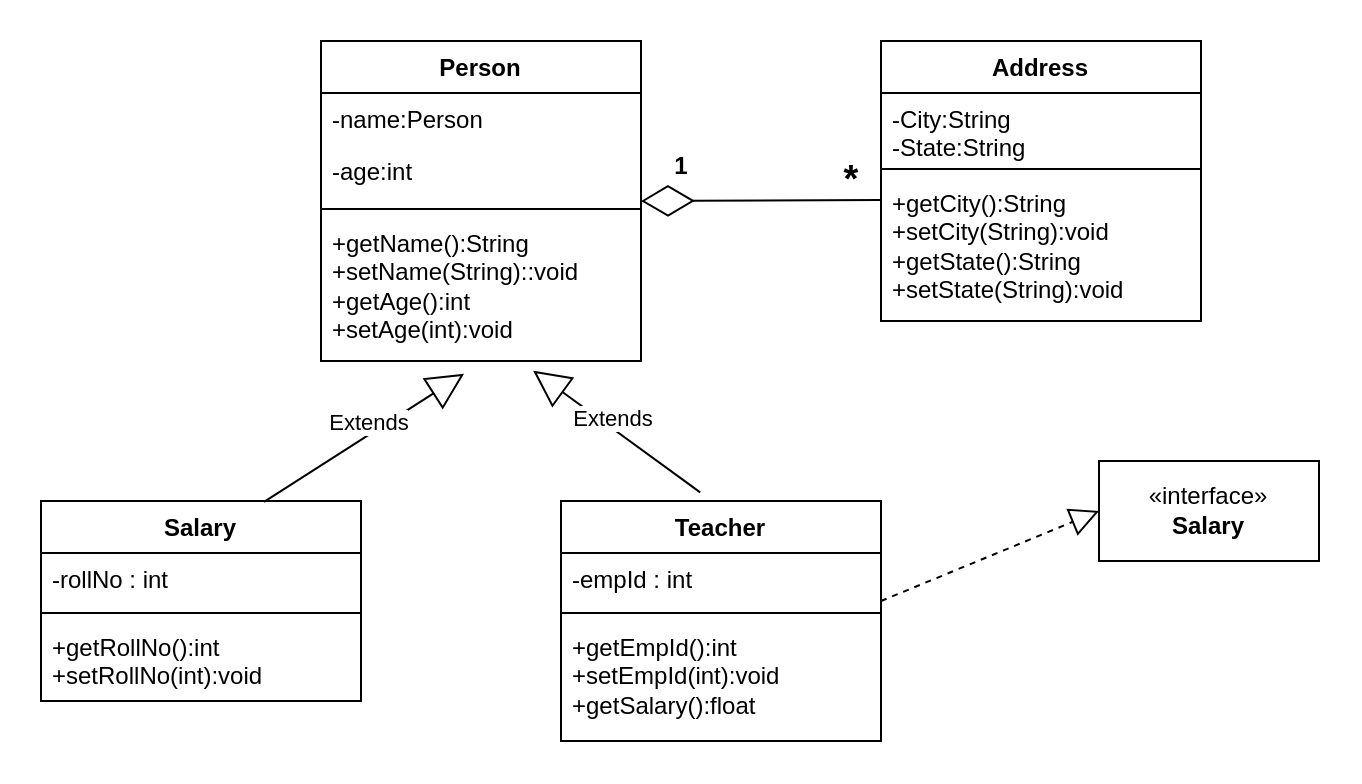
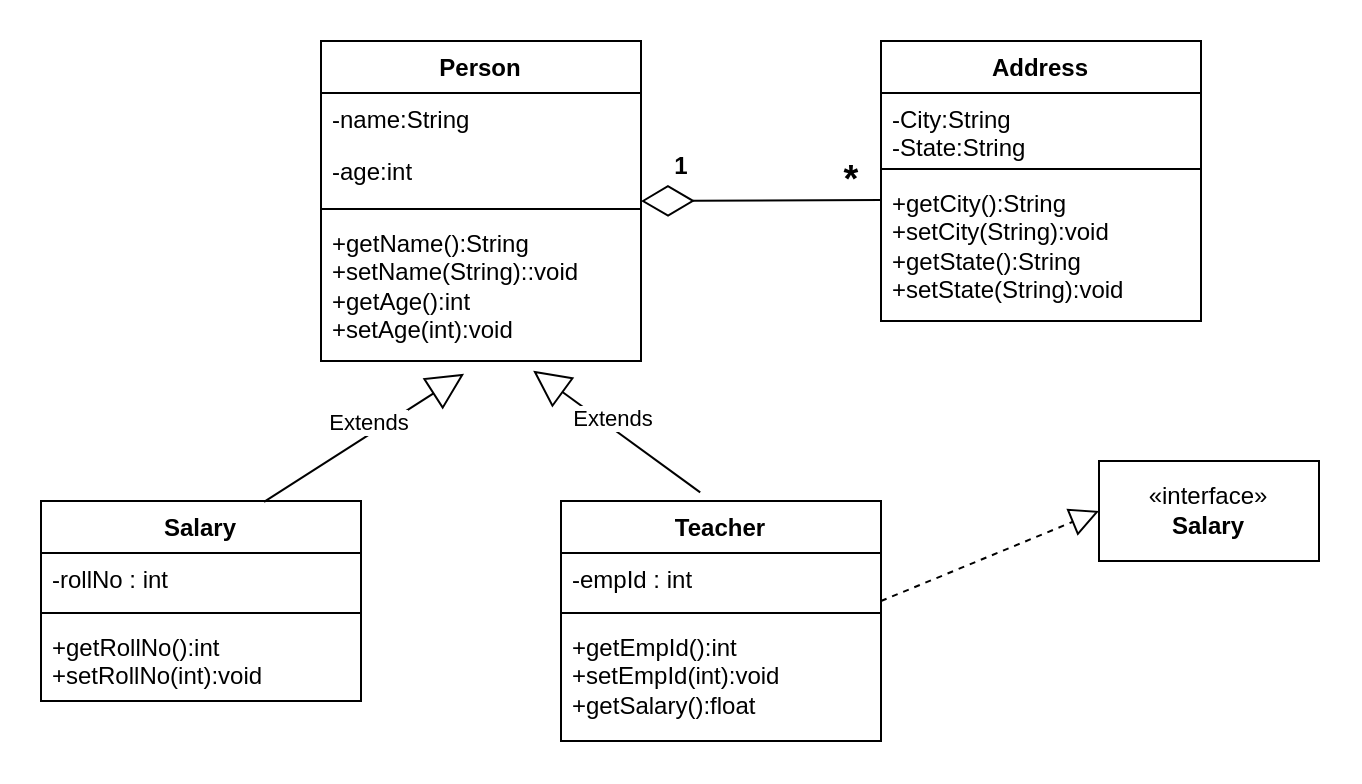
  <mxCell id="0" />
  <mxCell id="1" parent="0" />
  <mxCell id="2" value="Person" style="swimlane;fontStyle=1;align=center;verticalAlign=top;childLayout=stackLayout;horizontal=1;startSize=26;horizontalStack=0;resizeParent=1;resizeParentMax=0;resizeLast=0;collapsible=1;marginBottom=0;whiteSpace=wrap;html=1;" vertex="1" parent="1"><mxGeometry x="160" y="20" width="160" height="160" as="geometry" /></mxCell>
- <mxCell id="3" value="-name:Person" style="text;strokeColor=none;fillColor=none;align=left;verticalAlign=top;spacingLeft=4;spacingRight=4;overflow=hidden;rotatable=0;points=[[0,0.5],[1,0.5]];portConstraint=eastwest;whiteSpace=wrap;html=1;" vertex="1" parent="2"><mxGeometry y="26" width="160" height="26" as="geometry" /></mxCell>
+ <mxCell id="3" value="-name:String" style="text;strokeColor=none;fillColor=none;align=left;verticalAlign=top;spacingLeft=4;spacingRight=4;overflow=hidden;rotatable=0;points=[[0,0.5],[1,0.5]];portConstraint=eastwest;whiteSpace=wrap;html=1;" vertex="1" parent="2"><mxGeometry y="26" width="160" height="26" as="geometry" /></mxCell>
  <mxCell id="4" value="-age:int" style="text;strokeColor=none;fillColor=none;align=left;verticalAlign=top;spacingLeft=4;spacingRight=4;overflow=hidden;rotatable=0;points=[[0,0.5],[1,0.5]];portConstraint=eastwest;whiteSpace=wrap;html=1;" vertex="1" parent="2"><mxGeometry y="52" width="160" height="28" as="geometry" /></mxCell>
  <mxCell id="5" value="" style="line;strokeWidth=1;fillColor=none;align=left;verticalAlign=middle;spacingTop=-1;spacingLeft=3;spacingRight=3;rotatable=0;labelPosition=right;points=[];portConstraint=eastwest;strokeColor=inherit;" vertex="1" parent="2"><mxGeometry y="80" width="160" height="8" as="geometry" /></mxCell>
  <mxCell id="6" value="+getName():String&lt;br&gt;+setName(String)::void&lt;br&gt;+getAge():int&lt;br&gt;+setAge(int):void" style="text;strokeColor=none;fillColor=none;align=left;verticalAlign=top;spacingLeft=4;spacingRight=4;overflow=hidden;rotatable=0;points=[[0,0.5],[1,0.5]];portConstraint=eastwest;whiteSpace=wrap;html=1;" vertex="1" parent="2"><mxGeometry y="88" width="160" height="72" as="geometry" /></mxCell>
  <mxCell id="7" value="Salary" style="swimlane;fontStyle=1;align=center;verticalAlign=top;childLayout=stackLayout;horizontal=1;startSize=26;horizontalStack=0;resizeParent=1;resizeParentMax=0;resizeLast=0;collapsible=1;marginBottom=0;whiteSpace=wrap;html=1;" vertex="1" parent="1"><mxGeometry x="20" y="250" width="160" height="100" as="geometry" /></mxCell>
  <mxCell id="8" value="-rollNo : int" style="text;strokeColor=none;fillColor=none;align=left;verticalAlign=top;spacingLeft=4;spacingRight=4;overflow=hidden;rotatable=0;points=[[0,0.5],[1,0.5]];portConstraint=eastwest;whiteSpace=wrap;html=1;" vertex="1" parent="7"><mxGeometry y="26" width="160" height="26" as="geometry" /></mxCell>
  <mxCell id="9" value="" style="line;strokeWidth=1;fillColor=none;align=left;verticalAlign=middle;spacingTop=-1;spacingLeft=3;spacingRight=3;rotatable=0;labelPosition=right;points=[];portConstraint=eastwest;strokeColor=inherit;" vertex="1" parent="7"><mxGeometry y="52" width="160" height="8" as="geometry" /></mxCell>
  <mxCell id="10" value="+getRollNo():int&lt;br&gt;+setRollNo(int):void" style="text;strokeColor=none;fillColor=none;align=left;verticalAlign=top;spacingLeft=4;spacingRight=4;overflow=hidden;rotatable=0;points=[[0,0.5],[1,0.5]];portConstraint=eastwest;whiteSpace=wrap;html=1;" vertex="1" parent="7"><mxGeometry y="60" width="160" height="40" as="geometry" /></mxCell>
  <mxCell id="11" value="Teacher" style="swimlane;fontStyle=1;align=center;verticalAlign=top;childLayout=stackLayout;horizontal=1;startSize=26;horizontalStack=0;resizeParent=1;resizeParentMax=0;resizeLast=0;collapsible=1;marginBottom=0;whiteSpace=wrap;html=1;" vertex="1" parent="1"><mxGeometry x="280" y="250" width="160" height="120" as="geometry" /></mxCell>
  <mxCell id="12" value="-empId : int" style="text;strokeColor=none;fillColor=none;align=left;verticalAlign=top;spacingLeft=4;spacingRight=4;overflow=hidden;rotatable=0;points=[[0,0.5],[1,0.5]];portConstraint=eastwest;whiteSpace=wrap;html=1;" vertex="1" parent="11"><mxGeometry y="26" width="160" height="26" as="geometry" /></mxCell>
  <mxCell id="13" value="" style="line;strokeWidth=1;fillColor=none;align=left;verticalAlign=middle;spacingTop=-1;spacingLeft=3;spacingRight=3;rotatable=0;labelPosition=right;points=[];portConstraint=eastwest;strokeColor=inherit;" vertex="1" parent="11"><mxGeometry y="52" width="160" height="8" as="geometry" /></mxCell>
  <mxCell id="14" value="+getEmpId():int&lt;br&gt;+setEmpId(int):void&lt;br&gt;+getSalary():float" style="text;strokeColor=none;fillColor=none;align=left;verticalAlign=top;spacingLeft=4;spacingRight=4;overflow=hidden;rotatable=0;points=[[0,0.5],[1,0.5]];portConstraint=eastwest;whiteSpace=wrap;html=1;" vertex="1" parent="11"><mxGeometry y="60" width="160" height="60" as="geometry" /></mxCell>
  <mxCell id="15" value="Extends" style="endArrow=block;endSize=16;endFill=0;html=1;rounded=0;entryX=0.447;entryY=1.089;entryDx=0;entryDy=0;entryPerimeter=0;exitX=0.697;exitY=0.004;exitDx=0;exitDy=0;exitPerimeter=0;" edge="1" parent="1" source="7" target="6"><mxGeometry x="0.113" y="5" width="160" relative="1" as="geometry"><mxPoint x="160" y="230" as="sourcePoint" /><mxPoint x="320" y="230" as="targetPoint" /><mxPoint as="offset" /></mxGeometry></mxCell>
  <mxCell id="16" value="Extends" style="endArrow=block;endSize=16;endFill=0;html=1;rounded=0;entryX=0.663;entryY=1.067;entryDx=0;entryDy=0;entryPerimeter=0;exitX=0.435;exitY=-0.036;exitDx=0;exitDy=0;exitPerimeter=0;" edge="1" parent="1" source="11" target="6"><mxGeometry x="0.095" y="-4" width="160" relative="1" as="geometry"><mxPoint x="160" y="230" as="sourcePoint" /><mxPoint x="320" y="230" as="targetPoint" /><mxPoint as="offset" /></mxGeometry></mxCell>
  <mxCell id="17" value="Address" style="swimlane;fontStyle=1;align=center;verticalAlign=top;childLayout=stackLayout;horizontal=1;startSize=26;horizontalStack=0;resizeParent=1;resizeParentMax=0;resizeLast=0;collapsible=1;marginBottom=0;whiteSpace=wrap;html=1;" vertex="1" parent="1"><mxGeometry x="440" y="20" width="160" height="140" as="geometry" /></mxCell>
  <mxCell id="18" value="-City:String&lt;br&gt;-State:String" style="text;strokeColor=none;fillColor=none;align=left;verticalAlign=top;spacingLeft=4;spacingRight=4;overflow=hidden;rotatable=0;points=[[0,0.5],[1,0.5]];portConstraint=eastwest;whiteSpace=wrap;html=1;" vertex="1" parent="17"><mxGeometry y="26" width="160" height="34" as="geometry" /></mxCell>
  <mxCell id="19" value="" style="line;strokeWidth=1;fillColor=none;align=left;verticalAlign=middle;spacingTop=-1;spacingLeft=3;spacingRight=3;rotatable=0;labelPosition=right;points=[];portConstraint=eastwest;strokeColor=inherit;" vertex="1" parent="17"><mxGeometry y="60" width="160" height="8" as="geometry" /></mxCell>
  <mxCell id="20" value="+getCity():String&lt;br&gt;+setCity(String):void&lt;br&gt;+getState():String&lt;br&gt;+setState(String):void" style="text;strokeColor=none;fillColor=none;align=left;verticalAlign=top;spacingLeft=4;spacingRight=4;overflow=hidden;rotatable=0;points=[[0,0.5],[1,0.5]];portConstraint=eastwest;whiteSpace=wrap;html=1;" vertex="1" parent="17"><mxGeometry y="68" width="160" height="72" as="geometry" /></mxCell>
  <mxCell id="21" value="" style="endArrow=diamondThin;endFill=0;endSize=24;html=1;rounded=0;" edge="1" parent="1"><mxGeometry width="160" relative="1" as="geometry"><mxPoint x="440" y="99.5" as="sourcePoint" /><mxPoint x="320" y="100" as="targetPoint" /></mxGeometry></mxCell>
  <mxCell id="22" value="«interface»&lt;br&gt;&lt;b&gt;Salary&lt;/b&gt;" style="html=1;whiteSpace=wrap;" vertex="1" parent="1"><mxGeometry x="549" y="230" width="110" height="50" as="geometry" /></mxCell>
  <mxCell id="23" value="" style="endArrow=block;dashed=1;endFill=0;endSize=12;html=1;rounded=0;entryX=0;entryY=0.5;entryDx=0;entryDy=0;" edge="1" parent="1" target="22"><mxGeometry width="160" relative="1" as="geometry"><mxPoint x="440" y="300" as="sourcePoint" /><mxPoint x="570" y="299.5" as="targetPoint" /></mxGeometry></mxCell>
  <mxCell id="24" value="&lt;font style=&quot;font-size: 19px;&quot;&gt;*&lt;/font&gt;" style="text;align=center;fontStyle=1;verticalAlign=middle;spacingLeft=3;spacingRight=3;strokeColor=none;rotatable=0;points=[[0,0.5],[1,0.5]];portConstraint=eastwest;html=1;" vertex="1" parent="1"><mxGeometry x="410" y="77" width="30" height="26" as="geometry" /></mxCell>
  <mxCell id="25" value="1" style="text;align=center;fontStyle=1;verticalAlign=middle;spacingLeft=3;spacingRight=3;strokeColor=none;rotatable=0;points=[[0,0.5],[1,0.5]];portConstraint=eastwest;html=1;" vertex="1" parent="1"><mxGeometry x="320" y="70" width="40" height="26" as="geometry" /></mxCell>
